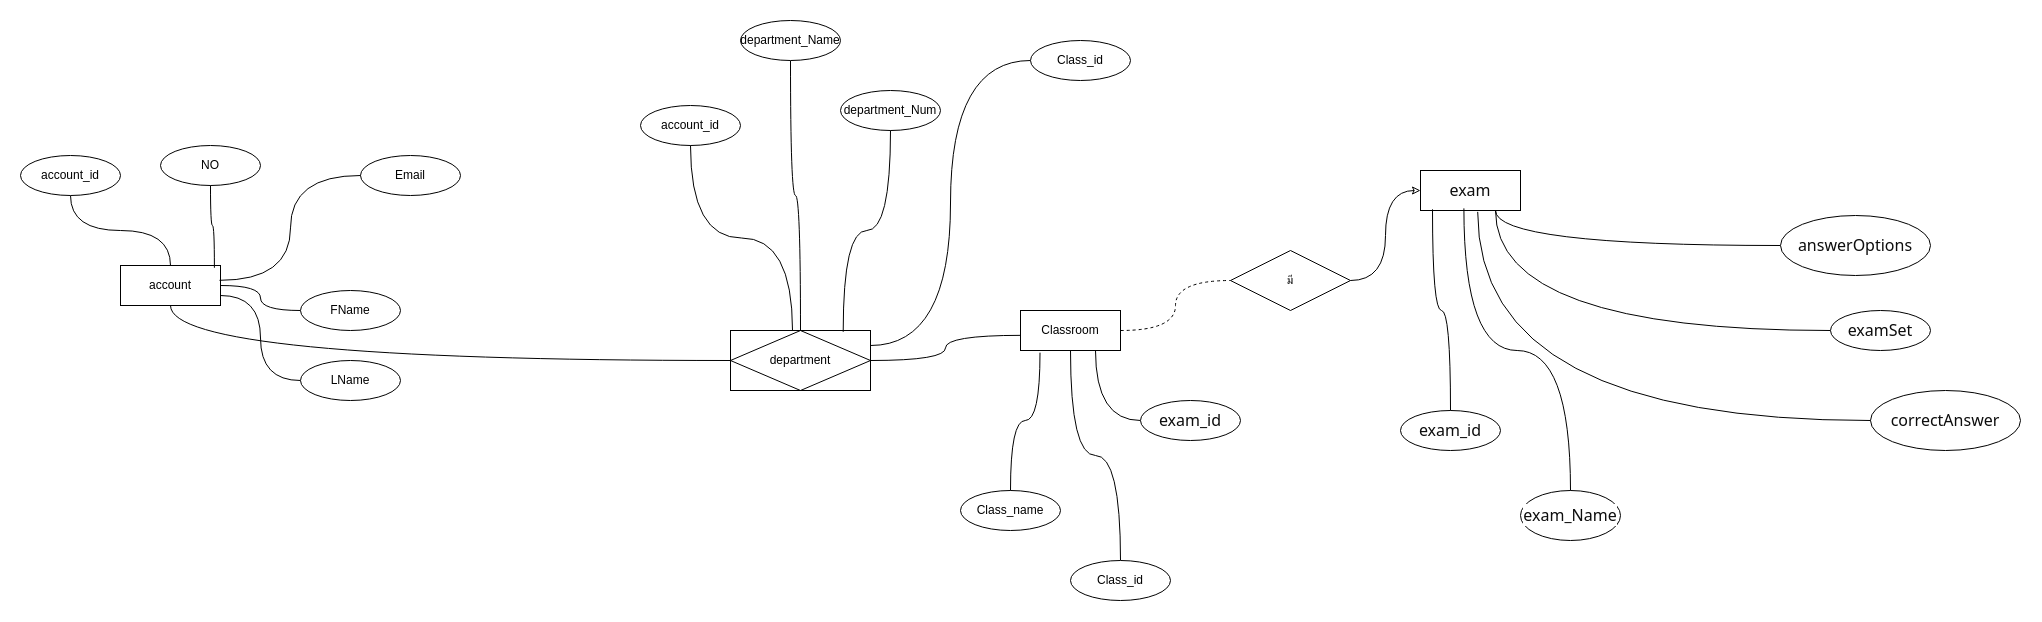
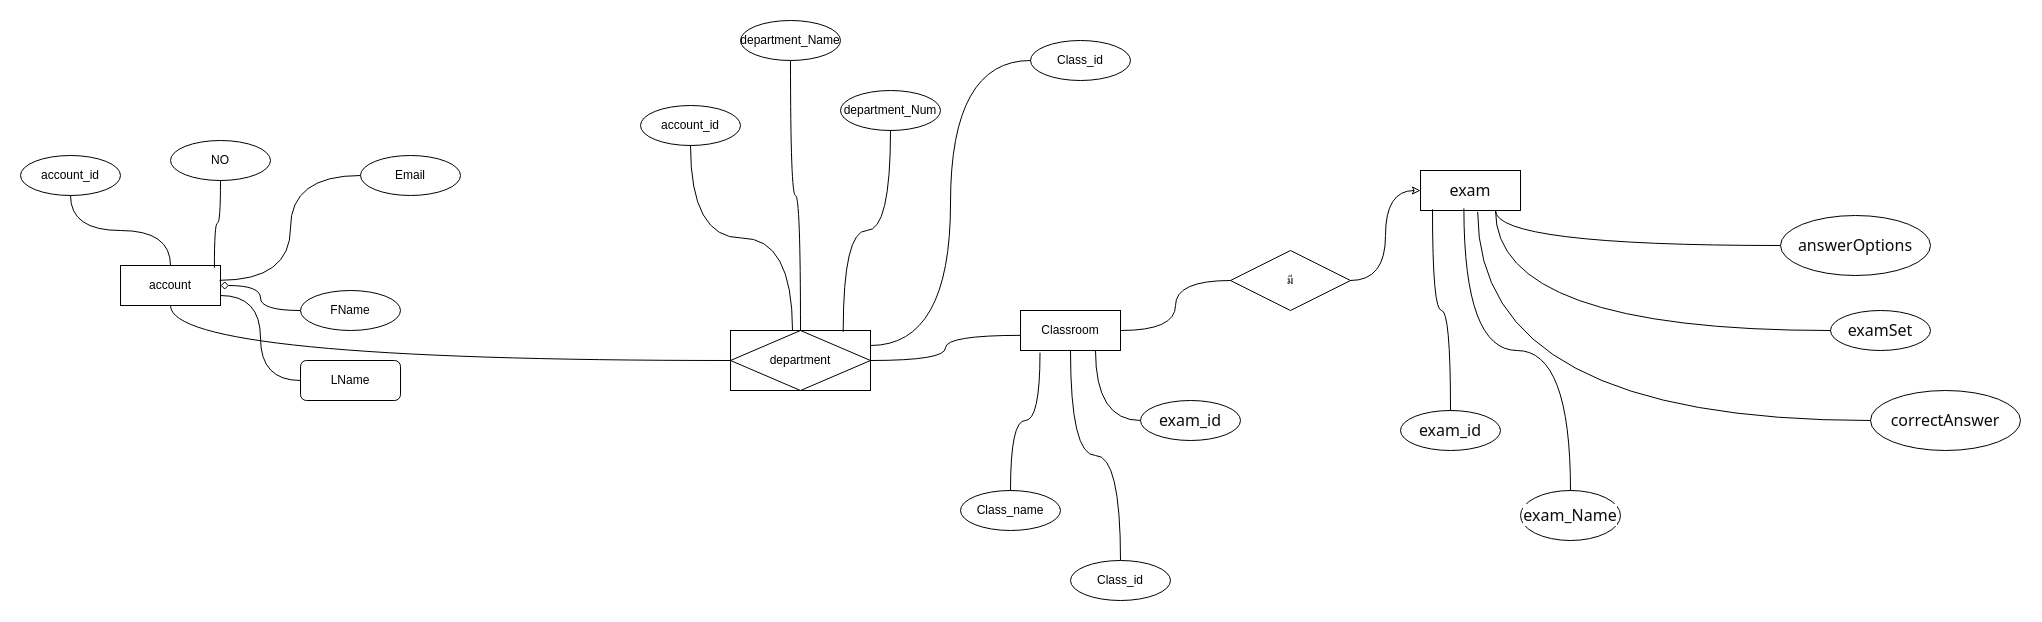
  <mxCell id="0" />
  <mxCell id="1" parent="0" />
  <mxCell id="2" style="edgeStyle=orthogonalEdgeStyle;rounded=0;orthogonalLoop=1;jettySize=auto;html=1;entryX=0;entryY=0.5;entryDx=0;entryDy=0;endArrow=none;endFill=0;exitX=0.5;exitY=1;exitDx=0;exitDy=0;curved=1;" edge="1" parent="1" source="3" target="10"><mxGeometry relative="1" as="geometry"><mxPoint x="380" y="160" as="sourcePoint" /><mxPoint x="790" y="260" as="targetPoint" /></mxGeometry></mxCell>
  <mxCell id="3" value="account" style="whiteSpace=wrap;html=1;align=center;" vertex="1" parent="1"><mxGeometry x="120" y="265" width="100" height="40" as="geometry" /></mxCell>
  <mxCell id="4" style="edgeStyle=orthogonalEdgeStyle;rounded=0;orthogonalLoop=1;jettySize=auto;html=1;endArrow=none;endFill=0;curved=1;" edge="1" parent="1" source="5" target="3"><mxGeometry relative="1" as="geometry" /></mxCell>
  <mxCell id="5" value="account_id" style="ellipse;whiteSpace=wrap;html=1;align=center;" vertex="1" parent="1"><mxGeometry x="20" y="155" width="100" height="40" as="geometry" /></mxCell>
  <mxCell id="6" style="edgeStyle=orthogonalEdgeStyle;rounded=0;orthogonalLoop=1;jettySize=auto;html=1;entryX=0.01;entryY=0.621;entryDx=0;entryDy=0;exitX=1;exitY=0.5;exitDx=0;exitDy=0;entryPerimeter=0;endArrow=none;endFill=0;curved=1;" edge="1" parent="1" source="10" target="8"><mxGeometry relative="1" as="geometry"><mxPoint x="910" y="260" as="sourcePoint" /></mxGeometry></mxCell>
- <mxCell id="7" style="edgeStyle=orthogonalEdgeStyle;rounded=0;orthogonalLoop=1;jettySize=auto;html=1;endArrow=none;endFill=0;curved=1;dashed=1;" edge="1" parent="1" source="8" target="36"><mxGeometry relative="1" as="geometry" /></mxCell>
+ <mxCell id="7" style="edgeStyle=orthogonalEdgeStyle;rounded=0;orthogonalLoop=1;jettySize=auto;html=1;endArrow=none;endFill=0;curved=1;" edge="1" parent="1" source="8" target="36"><mxGeometry relative="1" as="geometry" /></mxCell>
  <mxCell id="8" value="Classroom" style="whiteSpace=wrap;html=1;align=center;" vertex="1" parent="1"><mxGeometry x="1020" y="310" width="100" height="40" as="geometry" /></mxCell>
  <mxCell id="9" value="&lt;span style=&quot;color: rgb(13, 13, 13); font-family: Söhne, ui-sans-serif, system-ui, -apple-system, &amp;quot;Segoe UI&amp;quot;, Roboto, Ubuntu, Cantarell, &amp;quot;Noto Sans&amp;quot;, sans-serif, &amp;quot;Helvetica Neue&amp;quot;, Arial, &amp;quot;Apple Color Emoji&amp;quot;, &amp;quot;Segoe UI Emoji&amp;quot;, &amp;quot;Segoe UI Symbol&amp;quot;, &amp;quot;Noto Color Emoji&amp;quot;; font-size: 16px; text-align: left; white-space-collapse: preserve; background-color: rgb(255, 255, 255);&quot;&gt;exam&lt;/span&gt;" style="whiteSpace=wrap;html=1;align=center;" vertex="1" parent="1"><mxGeometry x="1420" y="170" width="100" height="40" as="geometry" /></mxCell>
  <mxCell id="10" value="department" style="shape=associativeEntity;whiteSpace=wrap;html=1;align=center;" vertex="1" parent="1"><mxGeometry x="730" y="330" width="140" height="60" as="geometry" /></mxCell>
  <mxCell id="11" value="account_id" style="ellipse;whiteSpace=wrap;html=1;align=center;" vertex="1" parent="1"><mxGeometry x="640" y="105" width="100" height="40" as="geometry" /></mxCell>
- <mxCell id="12" style="edgeStyle=orthogonalEdgeStyle;rounded=0;orthogonalLoop=1;jettySize=auto;html=1;endArrow=none;endFill=0;curved=1;" edge="1" parent="1" source="13" target="3"><mxGeometry relative="1" as="geometry" /></mxCell>
+ <mxCell id="12" style="edgeStyle=orthogonalEdgeStyle;rounded=0;orthogonalLoop=1;jettySize=auto;html=1;endArrow=diamond;endFill=0;curved=1;" edge="1" parent="1" source="13" target="3"><mxGeometry relative="1" as="geometry" /></mxCell>
  <mxCell id="13" value="FName" style="ellipse;whiteSpace=wrap;html=1;align=center;" vertex="1" parent="1"><mxGeometry x="300" y="290" width="100" height="40" as="geometry" /></mxCell>
  <mxCell id="14" style="edgeStyle=orthogonalEdgeStyle;rounded=0;orthogonalLoop=1;jettySize=auto;html=1;exitX=0;exitY=0.5;exitDx=0;exitDy=0;entryX=1;entryY=0.75;entryDx=0;entryDy=0;endArrow=none;endFill=0;curved=1;" edge="1" parent="1" source="15" target="3"><mxGeometry relative="1" as="geometry" /></mxCell>
- <mxCell id="15" value="LName" style="ellipse;whiteSpace=wrap;html=1;align=center;" vertex="1" parent="1"><mxGeometry x="300" y="360" width="100" height="40" as="geometry" /></mxCell>
- <mxCell id="16" value="NO" style="ellipse;whiteSpace=wrap;html=1;align=center;" vertex="1" parent="1"><mxGeometry x="160" y="145" width="100" height="40" as="geometry" /></mxCell>
+ <mxCell id="15" value="LName" style="whiteSpace=wrap;html=1;align=center;rounded=1;" vertex="1" parent="1"><mxGeometry x="300" y="360" width="100" height="40" as="geometry" /></mxCell>
+ <mxCell id="16" value="NO" style="ellipse;whiteSpace=wrap;html=1;align=center;" vertex="1" parent="1"><mxGeometry x="170" y="140" width="100" height="40" as="geometry" /></mxCell>
  <mxCell id="17" value="Email" style="ellipse;whiteSpace=wrap;html=1;align=center;" vertex="1" parent="1"><mxGeometry x="360" y="155" width="100" height="40" as="geometry" /></mxCell>
  <mxCell id="18" style="edgeStyle=orthogonalEdgeStyle;rounded=0;orthogonalLoop=1;jettySize=auto;html=1;entryX=0.939;entryY=0.057;entryDx=0;entryDy=0;entryPerimeter=0;endArrow=none;endFill=0;curved=1;" edge="1" parent="1" source="16" target="3"><mxGeometry relative="1" as="geometry" /></mxCell>
  <mxCell id="19" style="edgeStyle=orthogonalEdgeStyle;rounded=0;orthogonalLoop=1;jettySize=auto;html=1;entryX=0.99;entryY=0.371;entryDx=0;entryDy=0;entryPerimeter=0;endArrow=none;endFill=0;curved=1;" edge="1" parent="1" source="17" target="3"><mxGeometry relative="1" as="geometry" /></mxCell>
  <mxCell id="20" style="edgeStyle=orthogonalEdgeStyle;rounded=0;orthogonalLoop=1;jettySize=auto;html=1;entryX=0.443;entryY=0.002;entryDx=0;entryDy=0;entryPerimeter=0;endArrow=none;endFill=0;curved=1;" edge="1" parent="1" source="11" target="10"><mxGeometry relative="1" as="geometry" /></mxCell>
  <mxCell id="21" value="department_Num" style="ellipse;whiteSpace=wrap;html=1;align=center;" vertex="1" parent="1"><mxGeometry x="840" y="90" width="100" height="40" as="geometry" /></mxCell>
  <mxCell id="22" style="edgeStyle=orthogonalEdgeStyle;rounded=0;orthogonalLoop=1;jettySize=auto;html=1;entryX=1;entryY=0.25;entryDx=0;entryDy=0;endArrow=none;endFill=0;curved=1;" edge="1" parent="1" source="23" target="10"><mxGeometry relative="1" as="geometry" /></mxCell>
  <mxCell id="23" value="Class_id" style="ellipse;whiteSpace=wrap;html=1;align=center;" vertex="1" parent="1"><mxGeometry x="1030" y="40" width="100" height="40" as="geometry" /></mxCell>
  <mxCell id="24" style="edgeStyle=orthogonalEdgeStyle;rounded=0;orthogonalLoop=1;jettySize=auto;html=1;entryX=0.805;entryY=0.022;entryDx=0;entryDy=0;entryPerimeter=0;endArrow=none;endFill=0;curved=1;" edge="1" parent="1" source="21" target="10"><mxGeometry relative="1" as="geometry" /></mxCell>
  <mxCell id="25" style="edgeStyle=orthogonalEdgeStyle;rounded=0;orthogonalLoop=1;jettySize=auto;html=1;endArrow=none;endFill=0;curved=1;" edge="1" parent="1" source="26" target="10"><mxGeometry relative="1" as="geometry" /></mxCell>
  <mxCell id="26" value="department_Name" style="ellipse;whiteSpace=wrap;html=1;align=center;" vertex="1" parent="1"><mxGeometry x="740" y="20" width="100" height="40" as="geometry" /></mxCell>
  <mxCell id="27" style="edgeStyle=orthogonalEdgeStyle;rounded=0;orthogonalLoop=1;jettySize=auto;html=1;endArrow=none;endFill=0;curved=1;" edge="1" parent="1" source="28" target="8"><mxGeometry relative="1" as="geometry" /></mxCell>
  <mxCell id="28" value="Class_id" style="ellipse;whiteSpace=wrap;html=1;align=center;" vertex="1" parent="1"><mxGeometry x="1070" y="560" width="100" height="40" as="geometry" /></mxCell>
  <mxCell id="29" value="Class_name" style="ellipse;whiteSpace=wrap;html=1;align=center;" vertex="1" parent="1"><mxGeometry x="960" y="490" width="100" height="40" as="geometry" /></mxCell>
  <mxCell id="30" style="edgeStyle=orthogonalEdgeStyle;rounded=0;orthogonalLoop=1;jettySize=auto;html=1;entryX=0.195;entryY=1.054;entryDx=0;entryDy=0;entryPerimeter=0;endArrow=none;endFill=0;curved=1;" edge="1" parent="1" source="29" target="8"><mxGeometry relative="1" as="geometry" /></mxCell>
  <mxCell id="31" style="edgeStyle=orthogonalEdgeStyle;rounded=0;orthogonalLoop=1;jettySize=auto;html=1;entryX=0.75;entryY=1;entryDx=0;entryDy=0;endArrow=none;endFill=0;curved=1;" edge="1" parent="1" source="32" target="8"><mxGeometry relative="1" as="geometry" /></mxCell>
  <mxCell id="32" value="&lt;span style=&quot;color: rgb(13, 13, 13); font-family: Söhne, ui-sans-serif, system-ui, -apple-system, &amp;quot;Segoe UI&amp;quot;, Roboto, Ubuntu, Cantarell, &amp;quot;Noto Sans&amp;quot;, sans-serif, &amp;quot;Helvetica Neue&amp;quot;, Arial, &amp;quot;Apple Color Emoji&amp;quot;, &amp;quot;Segoe UI Emoji&amp;quot;, &amp;quot;Segoe UI Symbol&amp;quot;, &amp;quot;Noto Color Emoji&amp;quot;; font-size: 16px; text-align: left; white-space-collapse: preserve; background-color: rgb(255, 255, 255);&quot;&gt;exam_id&lt;/span&gt;" style="ellipse;whiteSpace=wrap;html=1;align=center;" vertex="1" parent="1"><mxGeometry x="1140" y="400" width="100" height="40" as="geometry" /></mxCell>
  <mxCell id="33" value="&lt;span style=&quot;color: rgb(13, 13, 13); font-family: Söhne, ui-sans-serif, system-ui, -apple-system, &amp;quot;Segoe UI&amp;quot;, Roboto, Ubuntu, Cantarell, &amp;quot;Noto Sans&amp;quot;, sans-serif, &amp;quot;Helvetica Neue&amp;quot;, Arial, &amp;quot;Apple Color Emoji&amp;quot;, &amp;quot;Segoe UI Emoji&amp;quot;, &amp;quot;Segoe UI Symbol&amp;quot;, &amp;quot;Noto Color Emoji&amp;quot;; font-size: 16px; text-align: left; white-space-collapse: preserve; background-color: rgb(255, 255, 255);&quot;&gt;exam_id&lt;/span&gt;" style="ellipse;whiteSpace=wrap;html=1;align=center;" vertex="1" parent="1"><mxGeometry x="1400" y="410" width="100" height="40" as="geometry" /></mxCell>
  <mxCell id="34" style="edgeStyle=orthogonalEdgeStyle;rounded=0;orthogonalLoop=1;jettySize=auto;html=1;entryX=0.12;entryY=0.971;entryDx=0;entryDy=0;entryPerimeter=0;endArrow=none;endFill=0;curved=1;" edge="1" parent="1" source="33" target="9"><mxGeometry relative="1" as="geometry" /></mxCell>
  <mxCell id="35" style="edgeStyle=orthogonalEdgeStyle;rounded=0;orthogonalLoop=1;jettySize=auto;html=1;entryX=0;entryY=0.5;entryDx=0;entryDy=0;endArrow=classic;endFill=0;curved=1;" edge="1" parent="1" source="36" target="9"><mxGeometry relative="1" as="geometry" /></mxCell>
  <mxCell id="36" value="มี" style="shape=rhombus;perimeter=rhombusPerimeter;whiteSpace=wrap;html=1;align=center;" vertex="1" parent="1"><mxGeometry x="1230" y="250" width="120" height="60" as="geometry" /></mxCell>
  <mxCell id="37" value="&lt;span style=&quot;color: rgb(13, 13, 13); font-family: Söhne, ui-sans-serif, system-ui, -apple-system, &amp;quot;Segoe UI&amp;quot;, Roboto, Ubuntu, Cantarell, &amp;quot;Noto Sans&amp;quot;, sans-serif, &amp;quot;Helvetica Neue&amp;quot;, Arial, &amp;quot;Apple Color Emoji&amp;quot;, &amp;quot;Segoe UI Emoji&amp;quot;, &amp;quot;Segoe UI Symbol&amp;quot;, &amp;quot;Noto Color Emoji&amp;quot;; font-size: 16px; text-align: left; white-space-collapse: preserve; background-color: rgb(255, 255, 255);&quot;&gt;exam_Name&lt;/span&gt;" style="ellipse;whiteSpace=wrap;html=1;align=center;" vertex="1" parent="1"><mxGeometry x="1520" y="490" width="100" height="50" as="geometry" /></mxCell>
  <mxCell id="38" style="edgeStyle=orthogonalEdgeStyle;rounded=0;orthogonalLoop=1;jettySize=auto;html=1;exitX=0.5;exitY=0;exitDx=0;exitDy=0;entryX=0.434;entryY=0.947;entryDx=0;entryDy=0;entryPerimeter=0;endArrow=none;endFill=0;curved=1;" edge="1" parent="1" source="37" target="9"><mxGeometry relative="1" as="geometry" /></mxCell>
  <mxCell id="39" style="edgeStyle=orthogonalEdgeStyle;rounded=0;orthogonalLoop=1;jettySize=auto;html=1;entryX=0.75;entryY=1;entryDx=0;entryDy=0;endArrow=none;endFill=0;curved=1;" edge="1" parent="1" source="40" target="9"><mxGeometry relative="1" as="geometry" /></mxCell>
  <mxCell id="40" value="&lt;span style=&quot;color: rgb(13, 13, 13); font-family: Söhne, ui-sans-serif, system-ui, -apple-system, &amp;quot;Segoe UI&amp;quot;, Roboto, Ubuntu, Cantarell, &amp;quot;Noto Sans&amp;quot;, sans-serif, &amp;quot;Helvetica Neue&amp;quot;, Arial, &amp;quot;Apple Color Emoji&amp;quot;, &amp;quot;Segoe UI Emoji&amp;quot;, &amp;quot;Segoe UI Symbol&amp;quot;, &amp;quot;Noto Color Emoji&amp;quot;; font-size: 16px; text-align: left; white-space-collapse: preserve; background-color: rgb(255, 255, 255);&quot;&gt;examSet&lt;/span&gt;" style="ellipse;whiteSpace=wrap;html=1;align=center;" vertex="1" parent="1"><mxGeometry x="1830" y="310" width="100" height="40" as="geometry" /></mxCell>
  <mxCell id="41" style="edgeStyle=orthogonalEdgeStyle;rounded=0;orthogonalLoop=1;jettySize=auto;html=1;entryX=0.75;entryY=1;entryDx=0;entryDy=0;endArrow=none;endFill=0;curved=1;" edge="1" parent="1" source="42" target="9"><mxGeometry relative="1" as="geometry" /></mxCell>
  <mxCell id="42" value="&lt;div style=&quot;text-align: left;&quot;&gt;&lt;font face=&quot;Söhne, ui-sans-serif, system-ui, -apple-system, Segoe UI, Roboto, Ubuntu, Cantarell, Noto Sans, sans-serif, Helvetica Neue, Arial, Apple Color Emoji, Segoe UI Emoji, Segoe UI Symbol, Noto Color Emoji&quot; color=&quot;#0d0d0d&quot;&gt;&lt;span style=&quot;font-size: 16px; white-space-collapse: preserve; background-color: rgb(255, 255, 255);&quot;&gt;answerOptions&lt;/span&gt;&lt;/font&gt;&lt;/div&gt;" style="ellipse;whiteSpace=wrap;html=1;align=center;" vertex="1" parent="1"><mxGeometry x="1780" y="215" width="150" height="60" as="geometry" /></mxCell>
  <mxCell id="43" value="&lt;div style=&quot;text-align: left;&quot;&gt;&lt;span style=&quot;color: rgb(13, 13, 13); font-family: Söhne, ui-sans-serif, system-ui, -apple-system, &amp;quot;Segoe UI&amp;quot;, Roboto, Ubuntu, Cantarell, &amp;quot;Noto Sans&amp;quot;, sans-serif, &amp;quot;Helvetica Neue&amp;quot;, Arial, &amp;quot;Apple Color Emoji&amp;quot;, &amp;quot;Segoe UI Emoji&amp;quot;, &amp;quot;Segoe UI Symbol&amp;quot;, &amp;quot;Noto Color Emoji&amp;quot;; font-size: 16px; white-space-collapse: preserve; background-color: rgb(255, 255, 255);&quot;&gt;correctAnswer&lt;/span&gt;&lt;br&gt;&lt;/div&gt;" style="ellipse;whiteSpace=wrap;html=1;align=center;" vertex="1" parent="1"><mxGeometry x="1870" y="390" width="150" height="60" as="geometry" /></mxCell>
  <mxCell id="44" style="edgeStyle=orthogonalEdgeStyle;rounded=0;orthogonalLoop=1;jettySize=auto;html=1;entryX=0.572;entryY=1.034;entryDx=0;entryDy=0;entryPerimeter=0;endArrow=none;endFill=0;curved=1;" edge="1" parent="1" source="43" target="9"><mxGeometry relative="1" as="geometry" /></mxCell>
